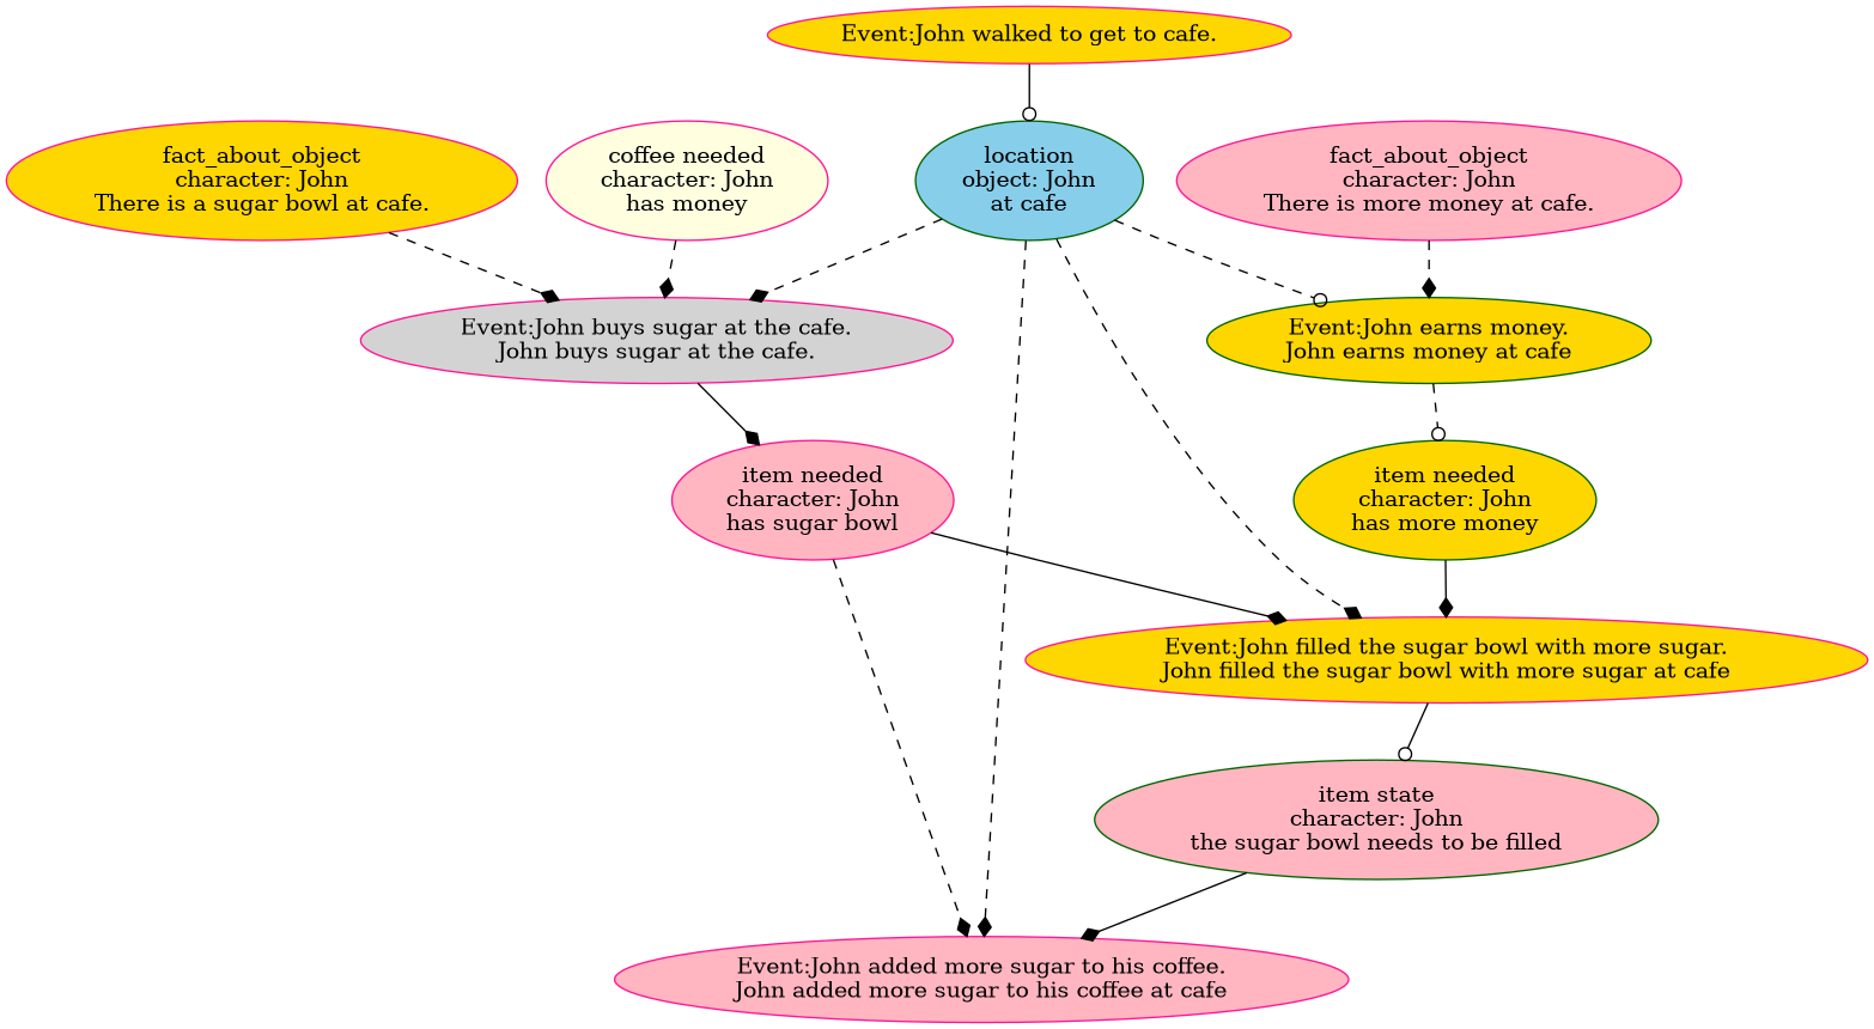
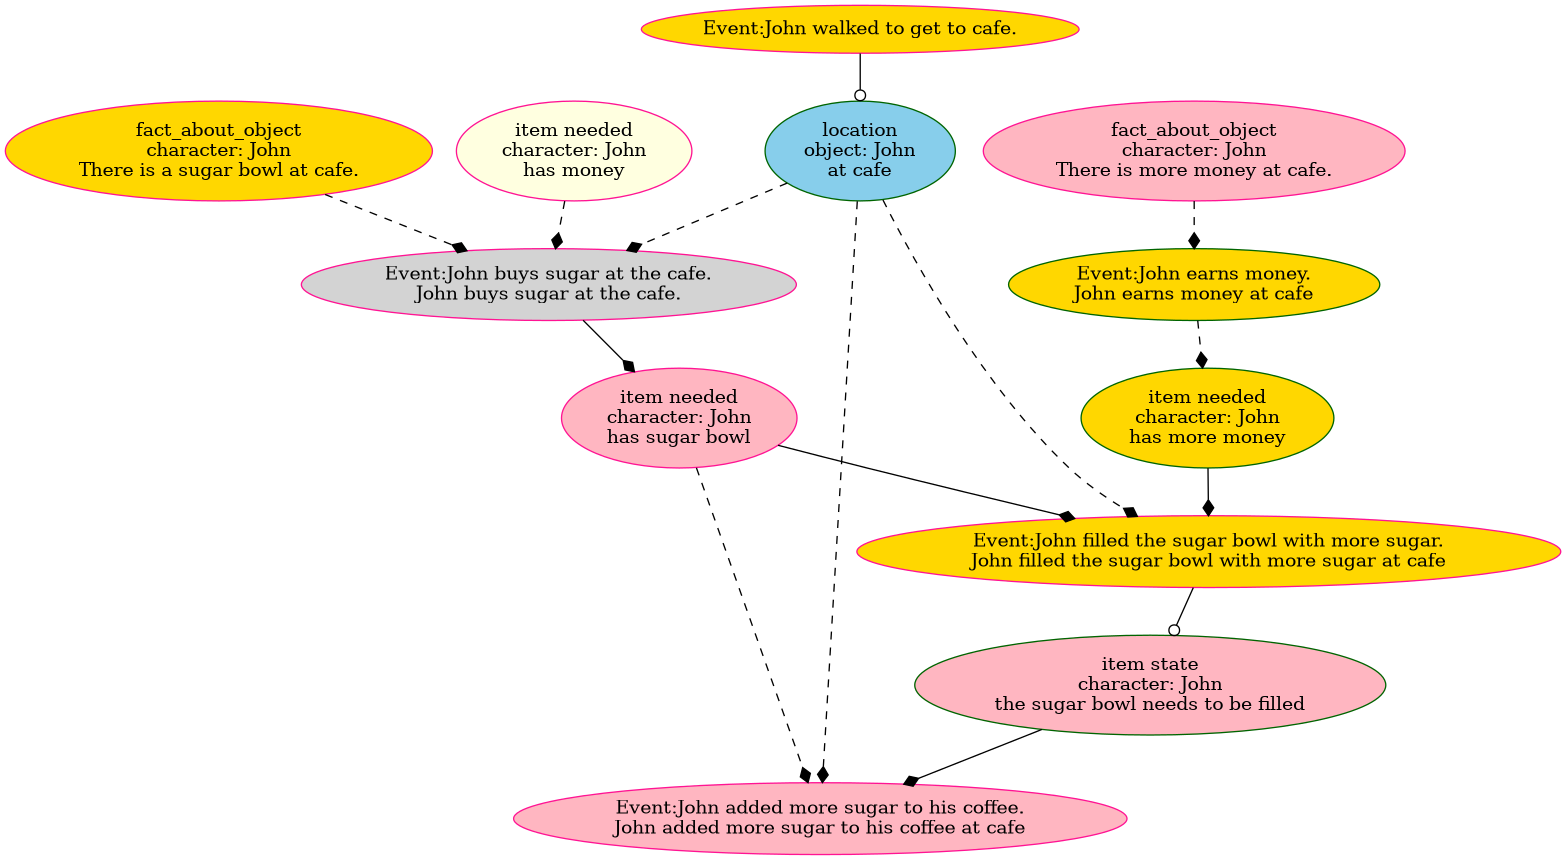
  digraph {
    node [color=deeppink fillcolor=gold style=filled]
    edge [arrowhead=diamond style=dashed]
    n1 [fillcolor=lightpink label="Event:John added more sugar to his coffee.\nJohn added more sugar to his coffee at cafe"]
    n2 [label="Event:John walked to get to cafe."]
    n3 [color=darkgreen fillcolor=skyblue label="location\nobject: John\nat cafe"]
    n4 [label="Event:John filled the sugar bowl with more sugar.\nJohn filled the sugar bowl with more sugar at cafe"]
    n5 [fillcolor=lightgrey label="Event:John buys sugar at the cafe.\nJohn buys sugar at the cafe."]
    n6 [color=darkgreen label="Event:John earns money.\nJohn earns money at cafe"]
    n7 [color=darkgreen fillcolor=lightpink label="item state\ncharacter: John\nthe sugar bowl needs to be filled"]
    n8 [fillcolor=lightpink label="item needed\ncharacter: John\nhas sugar bowl"]
    n9 [color=darkgreen label="item needed\ncharacter: John\nhas more money"]
-   n10 [fillcolor=lightyellow label="coffee needed\ncharacter: John\nhas money"]
+   n10 [fillcolor=lightyellow label="item needed\ncharacter: John\nhas money"]
    n11 [label="fact_about_object\ncharacter: John\nThere is a sugar bowl at cafe."]
    n12 [fillcolor=lightpink label="fact_about_object\ncharacter: John\nThere is more money at cafe."]
    n2 -> n3 [arrowhead=odot style=solid]
    n3 -> n1
    n3 -> n4
    n3 -> n5
-   n3 -> n6 [arrowhead=odot]
    n4 -> n7 [arrowhead=odot style=solid]
    n5 -> n8 [style=solid]
-   n6 -> n9 [arrowhead=odot]
+   n6 -> n9
    n7 -> n1 [style=solid]
    n8 -> n1
    n8 -> n4 [style=solid]
    n9 -> n4 [style=solid]
    n10 -> n5
    n11 -> n5
    n12 -> n6
  }
